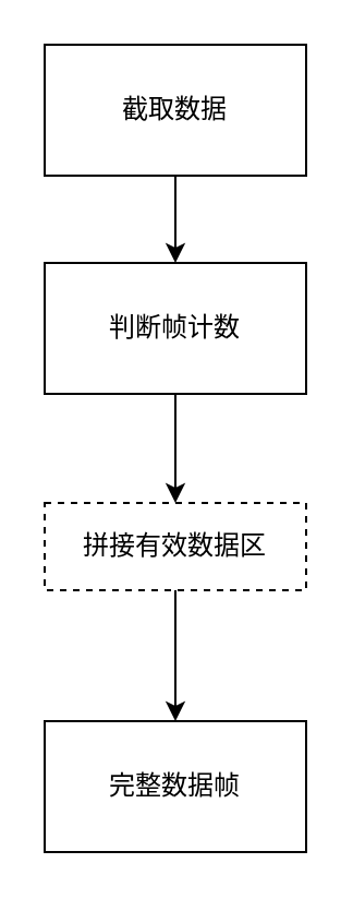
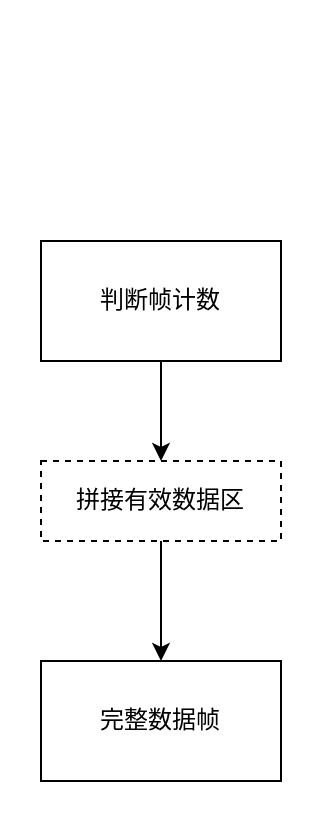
  <mxCell id="0" />
  <mxCell id="1" parent="0" />
- <mxCell id="2" style="edgeStyle=orthogonalEdgeStyle;rounded=0;orthogonalLoop=1;jettySize=auto;html=1;exitX=0.5;exitY=1;exitDx=0;exitDy=0;entryX=0.5;entryY=0;entryDx=0;entryDy=0;" edge="1" parent="1" source="3" target="5"><mxGeometry relative="1" as="geometry" /></mxCell>
- <mxCell id="3" value="截取数据" style="rounded=0;whiteSpace=wrap;html=1;" vertex="1" parent="1"><mxGeometry x="20" y="20" width="120" height="60" as="geometry" /></mxCell>
  <mxCell id="4" style="edgeStyle=orthogonalEdgeStyle;rounded=0;orthogonalLoop=1;jettySize=auto;html=1;exitX=0.5;exitY=1;exitDx=0;exitDy=0;entryX=0.5;entryY=0;entryDx=0;entryDy=0;" edge="1" parent="1" source="5" target="7"><mxGeometry relative="1" as="geometry" /></mxCell>
  <mxCell id="5" value="判断帧计数" style="rounded=0;whiteSpace=wrap;html=1;" vertex="1" parent="1"><mxGeometry x="20" y="120" width="120" height="60" as="geometry" /></mxCell>
  <mxCell id="6" style="edgeStyle=orthogonalEdgeStyle;rounded=0;orthogonalLoop=1;jettySize=auto;html=1;exitX=0.5;exitY=1;exitDx=0;exitDy=0;entryX=0.5;entryY=0;entryDx=0;entryDy=0;" edge="1" parent="1" source="7" target="8"><mxGeometry relative="1" as="geometry" /></mxCell>
  <mxCell id="7" value="拼接有效数据区" style="rounded=0;whiteSpace=wrap;html=1;dashed=1;" vertex="1" parent="1"><mxGeometry x="20" y="230" width="120" height="40" as="geometry" /></mxCell>
  <mxCell id="8" value="完整数据帧" style="rounded=0;whiteSpace=wrap;html=1;" vertex="1" parent="1"><mxGeometry x="20" y="330" width="120" height="60" as="geometry" /></mxCell>
